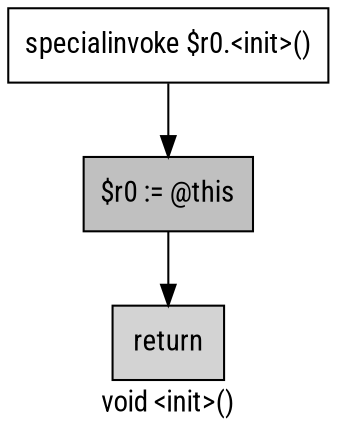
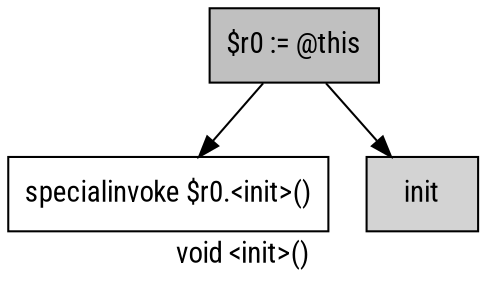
  digraph {
    fontname="Roboto Condensed"
    label="void <init>()"
    node [fontname="Roboto Condensed" shape=box style=filled]
    edge [fontname="Roboto Condensed"]
    n1 [fillcolor=gray label="$r0 := @this"]
    n2 [label="specialinvoke $r0.<init>()" style=""]
-   n3 [fillcolor=lightgray label=return]
-   n2 -> n1
+   n3 [fillcolor=lightgray label=init]
+   n1 -> n2
    n1 -> n3
  }
